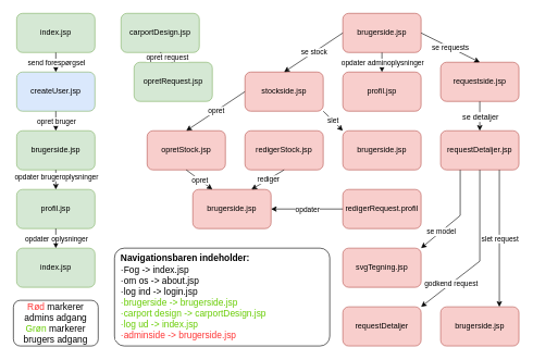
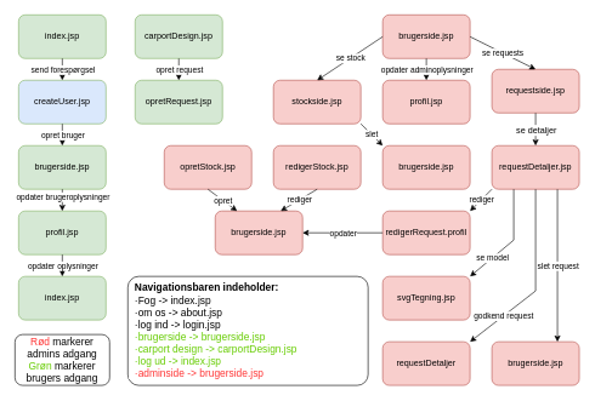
  <mxCell id="0" />
  <mxCell id="1" parent="0" />
  <mxCell id="2" value="createUser.jsp" style="rounded=1;whiteSpace=wrap;html=1;fillColor=#dae8fc;strokeColor=#82b366;" vertex="1" parent="1"><mxGeometry x="25" y="110" width="120" height="60" as="geometry" /></mxCell>
  <mxCell id="3" value="brugerside.jsp" style="rounded=1;whiteSpace=wrap;html=1;fillColor=#d5e8d4;strokeColor=#82b366;" vertex="1" parent="1"><mxGeometry x="25" y="200" width="120" height="60" as="geometry" /></mxCell>
  <mxCell id="4" value="profil.jsp" style="rounded=1;whiteSpace=wrap;html=1;fillColor=#d5e8d4;strokeColor=#82b366;" vertex="1" parent="1"><mxGeometry x="25" y="290" width="120" height="60" as="geometry" /></mxCell>
  <mxCell id="5" value="index.jsp" style="rounded=1;whiteSpace=wrap;html=1;fillColor=#d5e8d4;strokeColor=#82b366;" vertex="1" parent="1"><mxGeometry x="25" y="380" width="120" height="60" as="geometry" /></mxCell>
  <mxCell id="6" value="redigerStock.jsp" style="rounded=1;whiteSpace=wrap;html=1;fillColor=#f8cecc;strokeColor=#b85450;" vertex="1" parent="1"><mxGeometry x="375" y="200" width="120" height="60" as="geometry" /></mxCell>
  <mxCell id="7" value="profil.jsp" style="rounded=1;whiteSpace=wrap;html=1;fillColor=#f8cecc;strokeColor=#b85450;" vertex="1" parent="1"><mxGeometry x="525" y="110" width="120" height="60" as="geometry" /></mxCell>
  <mxCell id="8" value="requestside.jsp" style="rounded=1;whiteSpace=wrap;html=1;fillColor=#f8cecc;strokeColor=#b85450;" vertex="1" parent="1"><mxGeometry x="675" y="95" width="120" height="60" as="geometry" /></mxCell>
  <mxCell id="9" value="brugerside.jsp" style="rounded=1;whiteSpace=wrap;html=1;fillColor=#f8cecc;strokeColor=#b85450;" vertex="1" parent="1"><mxGeometry x="525" y="20" width="120" height="60" as="geometry" /></mxCell>
- <mxCell id="10" value="opretRequest.jsp" style="rounded=1;whiteSpace=wrap;html=1;fillColor=#d5e8d4;strokeColor=#82b366;" vertex="1" parent="1"><mxGeometry x="205" y="95" width="120" height="60" as="geometry" /></mxCell>
+ <mxCell id="10" value="opretRequest.jsp" style="rounded=1;whiteSpace=wrap;html=1;fillColor=#d5e8d4;strokeColor=#82b366;" vertex="1" parent="1"><mxGeometry x="185" y="110" width="120" height="60" as="geometry" /></mxCell>
  <mxCell id="11" value="carportDesign.jsp" style="rounded=1;whiteSpace=wrap;html=1;fillColor=#d5e8d4;strokeColor=#82b366;" vertex="1" parent="1"><mxGeometry x="185" y="20" width="120" height="60" as="geometry" /></mxCell>
  <mxCell id="12" value="index.jsp" style="rounded=1;whiteSpace=wrap;html=1;direction=east;strokeColor=#82b366;shadow=0;glass=0;sketch=0;fillColor=#d5e8d4;" vertex="1" parent="1"><mxGeometry x="25" y="20" width="120" height="60" as="geometry" /></mxCell>
  <mxCell id="13" value="svgTegning.jsp" style="rounded=1;whiteSpace=wrap;html=1;fillColor=#f8cecc;strokeColor=#b85450;" vertex="1" parent="1"><mxGeometry x="525" y="380" width="120" height="60" as="geometry" /></mxCell>
  <mxCell id="14" value="redigerRequest.profil" style="rounded=1;whiteSpace=wrap;html=1;fillColor=#f8cecc;strokeColor=#b85450;" vertex="1" parent="1"><mxGeometry x="525" y="290" width="120" height="60" as="geometry" /></mxCell>
  <mxCell id="15" value="brugerside.jsp" style="rounded=1;whiteSpace=wrap;html=1;fillColor=#f8cecc;strokeColor=#b85450;" vertex="1" parent="1"><mxGeometry x="525" y="200" width="120" height="60" as="geometry" /></mxCell>
  <mxCell id="16" value="requestDetaljer.jsp" style="rounded=1;whiteSpace=wrap;html=1;fillColor=#f8cecc;strokeColor=#b85450;" vertex="1" parent="1"><mxGeometry x="675" y="200" width="120" height="60" as="geometry" /></mxCell>
  <mxCell id="17" value="stockside.jsp" style="rounded=1;whiteSpace=wrap;html=1;fillColor=#f8cecc;strokeColor=#b85450;" vertex="1" parent="1"><mxGeometry x="375" y="110" width="120" height="60" as="geometry" /></mxCell>
  <mxCell id="18" value="requestDetaljer" style="rounded=1;whiteSpace=wrap;html=1;fillColor=#f8cecc;strokeColor=#b85450;" vertex="1" parent="1"><mxGeometry x="525" y="470" width="120" height="60" as="geometry" /></mxCell>
  <mxCell id="19" value="brugerside.jsp" style="rounded=1;whiteSpace=wrap;html=1;fillColor=#f8cecc;strokeColor=#b85450;" vertex="1" parent="1"><mxGeometry x="675" y="470" width="120" height="60" as="geometry" /></mxCell>
  <mxCell id="20" value="opretStock.jsp" style="rounded=1;whiteSpace=wrap;html=1;fillColor=#f8cecc;strokeColor=#b85450;" vertex="1" parent="1"><mxGeometry x="225" y="200" width="120" height="60" as="geometry" /></mxCell>
  <mxCell id="21" value="brugerside.jsp" style="rounded=1;whiteSpace=wrap;html=1;fillColor=#f8cecc;strokeColor=#b85450;" vertex="1" parent="1"><mxGeometry x="295" y="290" width="120" height="60" as="geometry" /></mxCell>
  <mxCell id="22" value="" style="endArrow=classic;html=1;rounded=0;exitX=0.5;exitY=1;exitDx=0;exitDy=0;entryX=0.5;entryY=0;entryDx=0;entryDy=0;" edge="1" parent="1" source="12" target="2"><mxGeometry relative="1" as="geometry"><mxPoint x="235" y="380" as="sourcePoint" /><mxPoint x="335" y="380" as="targetPoint" /></mxGeometry></mxCell>
  <mxCell id="23" value="send forespørgsel" style="edgeLabel;resizable=0;html=1;align=center;verticalAlign=middle;shadow=0;glass=0;sketch=0;strokeColor=default;gradientColor=#ffffff;" connectable="0" vertex="1" parent="22"><mxGeometry relative="1" as="geometry"><mxPoint as="offset" /></mxGeometry></mxCell>
  <mxCell id="24" value="" style="endArrow=classic;html=1;rounded=0;exitX=0.5;exitY=1;exitDx=0;exitDy=0;entryX=0.5;entryY=0;entryDx=0;entryDy=0;" edge="1" parent="1" source="2" target="3"><mxGeometry relative="1" as="geometry"><mxPoint x="235" y="400" as="sourcePoint" /><mxPoint x="335" y="400" as="targetPoint" /></mxGeometry></mxCell>
  <mxCell id="25" value="opret bruger" style="edgeLabel;resizable=0;html=1;align=center;verticalAlign=middle;shadow=0;glass=0;sketch=0;strokeColor=default;gradientColor=#ffffff;" connectable="0" vertex="1" parent="24"><mxGeometry relative="1" as="geometry" /></mxCell>
  <mxCell id="26" value="" style="endArrow=classic;html=1;rounded=0;exitX=0.5;exitY=1;exitDx=0;exitDy=0;" edge="1" parent="1" source="3" target="4"><mxGeometry relative="1" as="geometry"><mxPoint x="265" y="370" as="sourcePoint" /><mxPoint x="265" y="400" as="targetPoint" /></mxGeometry></mxCell>
  <mxCell id="27" value="opdater brugeroplysninger" style="edgeLabel;resizable=0;html=1;align=center;verticalAlign=middle;shadow=0;glass=0;sketch=0;strokeColor=default;gradientColor=#ffffff;" connectable="0" vertex="1" parent="26"><mxGeometry relative="1" as="geometry"><mxPoint y="-5" as="offset" /></mxGeometry></mxCell>
  <mxCell id="28" value="" style="endArrow=classic;html=1;rounded=0;exitX=0.5;exitY=1;exitDx=0;exitDy=0;entryX=0.5;entryY=0;entryDx=0;entryDy=0;" edge="1" parent="1" source="4" target="5"><mxGeometry relative="1" as="geometry"><mxPoint x="235" y="390" as="sourcePoint" /><mxPoint x="335" y="390" as="targetPoint" /></mxGeometry></mxCell>
  <mxCell id="29" value="opdater oplysninger" style="edgeLabel;resizable=0;html=1;align=center;verticalAlign=middle;shadow=0;glass=0;sketch=0;strokeColor=default;gradientColor=#ffffff;" connectable="0" vertex="1" parent="28"><mxGeometry relative="1" as="geometry"><mxPoint as="offset" /></mxGeometry></mxCell>
  <mxCell id="30" value="" style="endArrow=classic;html=1;rounded=0;exitX=0.5;exitY=1;exitDx=0;exitDy=0;entryX=0.5;entryY=0;entryDx=0;entryDy=0;" edge="1" parent="1" source="11" target="10"><mxGeometry relative="1" as="geometry"><mxPoint x="155" y="400" as="sourcePoint" /><mxPoint x="345" y="400" as="targetPoint" /></mxGeometry></mxCell>
  <mxCell id="31" value="opret request" style="edgeLabel;resizable=0;html=1;align=center;verticalAlign=middle;shadow=0;glass=0;sketch=0;strokeColor=default;gradientColor=#ffffff;" connectable="0" vertex="1" parent="30"><mxGeometry relative="1" as="geometry" /></mxCell>
  <mxCell id="32" value="" style="endArrow=classic;html=1;rounded=0;exitX=0.5;exitY=1;exitDx=0;exitDy=0;entryX=0.5;entryY=0;entryDx=0;entryDy=0;" edge="1" parent="1" source="9" target="7"><mxGeometry relative="1" as="geometry"><mxPoint x="165" y="410" as="sourcePoint" /><mxPoint x="355" y="410" as="targetPoint" /></mxGeometry></mxCell>
  <mxCell id="33" value="opdater adminoplysninger" style="edgeLabel;resizable=0;html=1;align=center;verticalAlign=middle;shadow=0;glass=0;sketch=0;strokeColor=default;gradientColor=#ffffff;" connectable="0" vertex="1" parent="32"><mxGeometry relative="1" as="geometry" /></mxCell>
  <mxCell id="34" value="" style="endArrow=classic;html=1;rounded=0;exitX=0;exitY=0.5;exitDx=0;exitDy=0;entryX=0.5;entryY=0;entryDx=0;entryDy=0;" edge="1" parent="1" source="9" target="17"><mxGeometry relative="1" as="geometry"><mxPoint x="175" y="420" as="sourcePoint" /><mxPoint x="365" y="420" as="targetPoint" /></mxGeometry></mxCell>
  <mxCell id="35" value="se stock" style="edgeLabel;resizable=0;html=1;align=center;verticalAlign=middle;shadow=0;glass=0;sketch=0;strokeColor=default;gradientColor=#ffffff;" connectable="0" vertex="1" parent="34"><mxGeometry relative="1" as="geometry" /></mxCell>
- <mxCell id="36" value="" style="endArrow=classic;html=1;rounded=0;exitX=0;exitY=0.5;exitDx=0;exitDy=0;entryX=0.5;entryY=0;entryDx=0;entryDy=0;" edge="1" parent="1" source="17" target="20"><mxGeometry relative="1" as="geometry"><mxPoint x="185" y="430" as="sourcePoint" /><mxPoint x="375" y="430" as="targetPoint" /></mxGeometry></mxCell>
- <mxCell id="37" value="opret" style="edgeLabel;resizable=0;html=1;align=center;verticalAlign=middle;shadow=0;glass=0;sketch=0;strokeColor=default;gradientColor=#ffffff;" connectable="0" vertex="1" parent="36"><mxGeometry relative="1" as="geometry" /></mxCell>
  <mxCell id="38" value="" style="endArrow=classic;html=1;rounded=0;exitX=0.5;exitY=1;exitDx=0;exitDy=0;entryX=0.25;entryY=0;entryDx=0;entryDy=0;" edge="1" parent="1" source="20" target="21"><mxGeometry relative="1" as="geometry"><mxPoint x="195" y="440" as="sourcePoint" /><mxPoint x="385" y="440" as="targetPoint" /></mxGeometry></mxCell>
  <mxCell id="39" value="opret" style="edgeLabel;resizable=0;html=1;align=center;verticalAlign=middle;shadow=0;glass=0;sketch=0;strokeColor=default;gradientColor=#ffffff;" connectable="0" vertex="1" parent="38"><mxGeometry relative="1" as="geometry" /></mxCell>
  <mxCell id="40" value="" style="endArrow=classic;html=1;rounded=0;exitX=0.5;exitY=1;exitDx=0;exitDy=0;entryX=0.75;entryY=0;entryDx=0;entryDy=0;" edge="1" parent="1" source="6" target="21"><mxGeometry relative="1" as="geometry"><mxPoint x="215" y="460" as="sourcePoint" /><mxPoint x="405" y="460" as="targetPoint" /></mxGeometry></mxCell>
  <mxCell id="41" value="rediger" style="edgeLabel;resizable=0;html=1;align=center;verticalAlign=middle;shadow=0;glass=0;sketch=0;strokeColor=default;gradientColor=#ffffff;" connectable="0" vertex="1" parent="40"><mxGeometry relative="1" as="geometry" /></mxCell>
  <mxCell id="42" value="" style="endArrow=classic;html=1;rounded=0;exitX=1;exitY=1;exitDx=0;exitDy=0;entryX=0;entryY=0;entryDx=0;entryDy=0;" edge="1" parent="1" source="17" target="15"><mxGeometry relative="1" as="geometry"><mxPoint x="225" y="470" as="sourcePoint" /><mxPoint x="415" y="470" as="targetPoint" /></mxGeometry></mxCell>
  <mxCell id="43" value="slet" style="edgeLabel;resizable=0;html=1;align=center;verticalAlign=middle;shadow=0;glass=0;sketch=0;strokeColor=default;gradientColor=#ffffff;" connectable="0" vertex="1" parent="42"><mxGeometry relative="1" as="geometry" /></mxCell>
+ <mxCell id="44" value="" style="endArrow=classic;html=1;rounded=0;exitX=0;exitY=1;exitDx=0;exitDy=0;entryX=1;entryY=0;entryDx=0;entryDy=0;" edge="1" parent="1" source="16" target="14"><mxGeometry relative="1" as="geometry"><mxPoint x="235" y="480" as="sourcePoint" /><mxPoint x="425" y="480" as="targetPoint" /></mxGeometry></mxCell>
+ <mxCell id="45" value="rediger" style="edgeLabel;resizable=0;html=1;align=center;verticalAlign=middle;shadow=0;glass=0;sketch=0;strokeColor=default;gradientColor=#ffffff;" connectable="0" vertex="1" parent="44"><mxGeometry relative="1" as="geometry" /></mxCell>
  <mxCell id="46" value="" style="endArrow=classic;html=1;rounded=0;exitX=1;exitY=0.5;exitDx=0;exitDy=0;entryX=0.5;entryY=0;entryDx=0;entryDy=0;" edge="1" parent="1" source="9" target="8"><mxGeometry relative="1" as="geometry"><mxPoint x="165" y="370" as="sourcePoint" /><mxPoint x="355" y="370" as="targetPoint" /></mxGeometry></mxCell>
  <mxCell id="47" value="se requests" style="edgeLabel;resizable=0;html=1;align=center;verticalAlign=middle;shadow=0;glass=0;sketch=0;strokeColor=default;gradientColor=#ffffff;" connectable="0" vertex="1" parent="46"><mxGeometry relative="1" as="geometry" /></mxCell>
  <mxCell id="48" value="" style="endArrow=classic;html=1;rounded=0;exitX=0;exitY=0.5;exitDx=0;exitDy=0;entryX=1;entryY=0.5;entryDx=0;entryDy=0;" edge="1" parent="1" source="14" target="21"><mxGeometry relative="1" as="geometry"><mxPoint x="255" y="500" as="sourcePoint" /><mxPoint x="445" y="500" as="targetPoint" /></mxGeometry></mxCell>
  <mxCell id="49" value="opdater" style="edgeLabel;resizable=0;html=1;align=center;verticalAlign=middle;shadow=0;glass=0;sketch=0;strokeColor=default;gradientColor=#ffffff;" connectable="0" vertex="1" parent="48"><mxGeometry relative="1" as="geometry" /></mxCell>
  <mxCell id="50" value="" style="endArrow=classic;html=1;rounded=0;entryX=1;entryY=0;entryDx=0;entryDy=0;" edge="1" parent="1" target="13"><mxGeometry relative="1" as="geometry"><mxPoint x="705" y="330" as="sourcePoint" /><mxPoint x="705" y="340" as="targetPoint" /></mxGeometry></mxCell>
  <mxCell id="51" value="se model" style="edgeLabel;resizable=0;html=1;align=center;verticalAlign=middle;shadow=0;glass=0;sketch=0;strokeColor=default;gradientColor=#ffffff;" connectable="0" vertex="1" parent="50"><mxGeometry relative="1" as="geometry" /></mxCell>
  <mxCell id="52" value="" style="endArrow=classic;html=1;rounded=0;entryX=1;entryY=0;entryDx=0;entryDy=0;" edge="1" parent="1" target="18"><mxGeometry relative="1" as="geometry"><mxPoint x="735" y="400" as="sourcePoint" /><mxPoint x="465" y="520" as="targetPoint" /></mxGeometry></mxCell>
  <mxCell id="53" value="godkend request" style="edgeLabel;resizable=0;html=1;align=center;verticalAlign=middle;shadow=0;glass=0;sketch=0;strokeColor=default;gradientColor=#ffffff;" connectable="0" vertex="1" parent="52"><mxGeometry relative="1" as="geometry" /></mxCell>
  <mxCell id="54" value="" style="endArrow=classic;html=1;rounded=0;exitX=0.75;exitY=1;exitDx=0;exitDy=0;entryX=0.75;entryY=0;entryDx=0;entryDy=0;" edge="1" parent="1" source="16" target="19"><mxGeometry relative="1" as="geometry"><mxPoint x="285" y="530" as="sourcePoint" /><mxPoint x="475" y="530" as="targetPoint" /></mxGeometry></mxCell>
  <mxCell id="55" value="slet request" style="edgeLabel;resizable=0;html=1;align=center;verticalAlign=middle;shadow=0;glass=0;sketch=0;strokeColor=default;gradientColor=#ffffff;" connectable="0" vertex="1" parent="54"><mxGeometry relative="1" as="geometry" /></mxCell>
  <mxCell id="56" value="" style="endArrow=none;html=1;rounded=0;entryX=0.25;entryY=1;entryDx=0;entryDy=0;" edge="1" parent="1" target="16"><mxGeometry width="50" height="50" relative="1" as="geometry"><mxPoint x="705" y="330" as="sourcePoint" /><mxPoint x="445" y="220" as="targetPoint" /></mxGeometry></mxCell>
  <mxCell id="57" value="" style="endArrow=none;html=1;rounded=0;entryX=0.5;entryY=1;entryDx=0;entryDy=0;" edge="1" parent="1" target="16"><mxGeometry width="50" height="50" relative="1" as="geometry"><mxPoint x="735" y="400" as="sourcePoint" /><mxPoint x="445" y="220" as="targetPoint" /></mxGeometry></mxCell>
  <mxCell id="58" value="&lt;b&gt;&lt;font style=&quot;font-size: 14px&quot;&gt;&amp;nbsp; Navigationsbaren indeholder:&lt;/font&gt;&lt;/b&gt;&lt;br&gt;&lt;span style=&quot;font-family: &amp;#34;arial&amp;#34; , &amp;#34;verdana&amp;#34; , &amp;#34;helvetica&amp;#34; , sans-serif ; font-size: 14px ; background-color: rgb(255 , 255 , 255)&quot;&gt;&amp;nbsp; ·&lt;/span&gt;&lt;span style=&quot;font-family: &amp;#34;arial&amp;#34; , &amp;#34;verdana&amp;#34; , &amp;#34;helvetica&amp;#34; , sans-serif ; background-color: rgb(255 , 255 , 255)&quot;&gt;&lt;font&gt;&lt;font style=&quot;font-size: 14px&quot;&gt;Fog -&amp;gt; index.jsp&lt;/font&gt;&lt;br&gt;&lt;/font&gt;&lt;/span&gt;&lt;span style=&quot;font-family: &amp;#34;arial&amp;#34; , &amp;#34;verdana&amp;#34; , &amp;#34;helvetica&amp;#34; , sans-serif ; font-size: 14px ; background-color: rgb(255 , 255 , 255)&quot;&gt;&amp;nbsp; ·om os -&amp;gt; about.jsp&lt;br&gt;&lt;/span&gt;&lt;span style=&quot;font-family: &amp;#34;arial&amp;#34; , &amp;#34;verdana&amp;#34; , &amp;#34;helvetica&amp;#34; , sans-serif ; font-size: 14px ; background-color: rgb(255 , 255 , 255)&quot;&gt;&amp;nbsp; ·log ind -&amp;gt; login.jsp&lt;br&gt;&lt;/span&gt;&lt;font color=&quot;#66cc00&quot;&gt;&lt;span style=&quot;font-family: &amp;#34;arial&amp;#34; , &amp;#34;verdana&amp;#34; , &amp;#34;helvetica&amp;#34; , sans-serif ; font-size: 14px ; background-color: rgb(255 , 255 , 255)&quot;&gt;&amp;nbsp; ·brugerside -&amp;gt; brugerside.jsp&lt;br&gt;&lt;/span&gt;&lt;span style=&quot;font-family: &amp;#34;arial&amp;#34; , &amp;#34;verdana&amp;#34; , &amp;#34;helvetica&amp;#34; , sans-serif ; font-size: 14px ; background-color: rgb(255 , 255 , 255)&quot;&gt;&amp;nbsp; ·carport design -&amp;gt; carportDesign.jsp&lt;br&gt;&lt;/span&gt;&lt;/font&gt;&lt;span style=&quot;font-family: &amp;#34;arial&amp;#34; , &amp;#34;verdana&amp;#34; , &amp;#34;helvetica&amp;#34; , sans-serif ; font-size: 14px ; background-color: rgb(255 , 255 , 255)&quot;&gt;&lt;font color=&quot;#66cc00&quot;&gt;&amp;nbsp; ·log ud -&amp;gt; index.jsp&lt;/font&gt;&lt;br&gt;&lt;/span&gt;&lt;span style=&quot;font-family: &amp;#34;arial&amp;#34; , &amp;#34;verdana&amp;#34; , &amp;#34;helvetica&amp;#34; , sans-serif ; font-size: 14px ; background-color: rgb(255 , 255 , 255)&quot;&gt;&lt;font color=&quot;#ff3333&quot;&gt;&amp;nbsp; ·adminside -&amp;gt; brugerside.jsp&lt;/font&gt;&lt;/span&gt;" style="rounded=1;whiteSpace=wrap;html=1;shadow=0;glass=0;sketch=0;strokeColor=default;gradientColor=#ffffff;align=left;arcSize=10;" vertex="1" parent="1"><mxGeometry x="175" y="380" width="330" height="150" as="geometry" /></mxCell>
  <mxCell id="59" value="Rød &lt;font color=&quot;#000000&quot;&gt;markerer admins adgang&lt;/font&gt;&lt;br&gt;&lt;font color=&quot;#66cc00&quot;&gt;Grøn&lt;/font&gt;&lt;font color=&quot;#000000&quot;&gt; markerer brugers adgang&lt;/font&gt;" style="rounded=1;whiteSpace=wrap;html=1;shadow=0;glass=0;sketch=0;fontSize=14;fontColor=#FF3333;strokeColor=default;gradientColor=#ffffff;" vertex="1" parent="1"><mxGeometry x="20" y="460" width="130" height="70" as="geometry" /></mxCell>
  <mxCell id="60" value="" style="endArrow=classic;html=1;rounded=0;fontSize=14;fontColor=#000000;exitX=0.5;exitY=1;exitDx=0;exitDy=0;entryX=0.5;entryY=0;entryDx=0;entryDy=0;" edge="1" parent="1" source="8" target="16"><mxGeometry relative="1" as="geometry"><mxPoint x="365" y="280" as="sourcePoint" /><mxPoint x="465" y="280" as="targetPoint" /></mxGeometry></mxCell>
  <mxCell id="61" value="se detaljer" style="edgeLabel;resizable=0;html=1;align=center;verticalAlign=middle;shadow=0;glass=0;sketch=0;fontSize=12;fontColor=#000000;strokeColor=default;gradientColor=#ffffff;" connectable="0" vertex="1" parent="60"><mxGeometry relative="1" as="geometry" /></mxCell>
